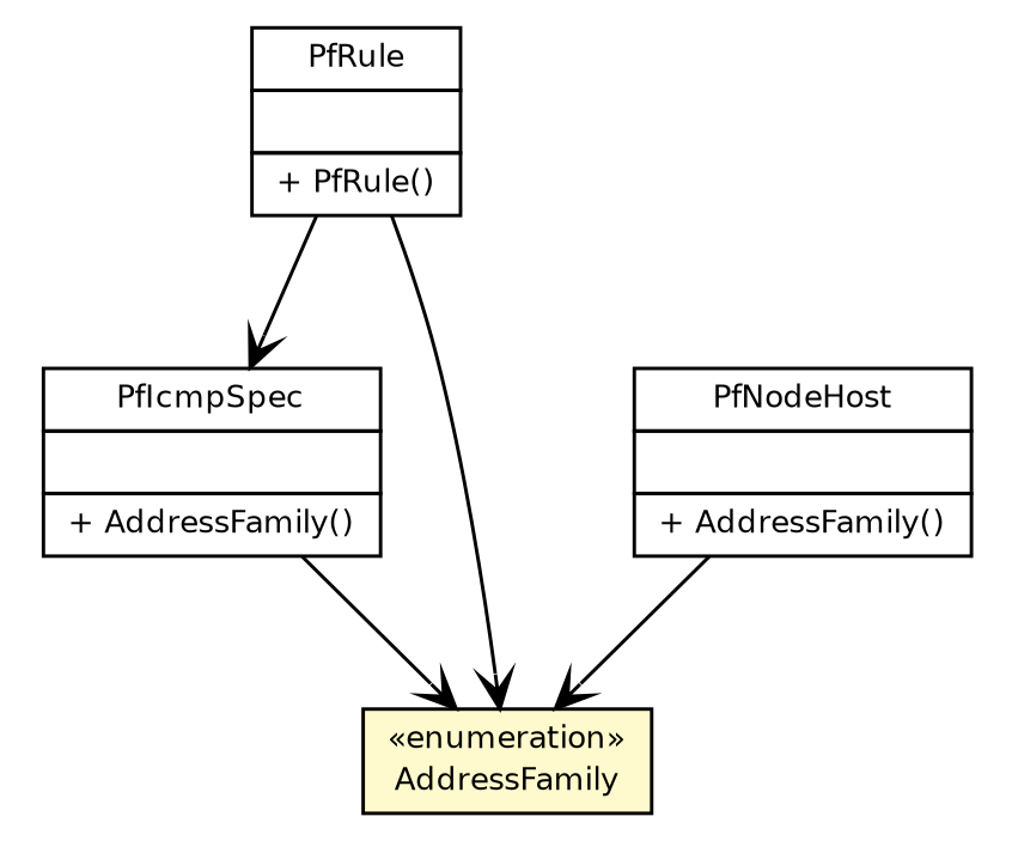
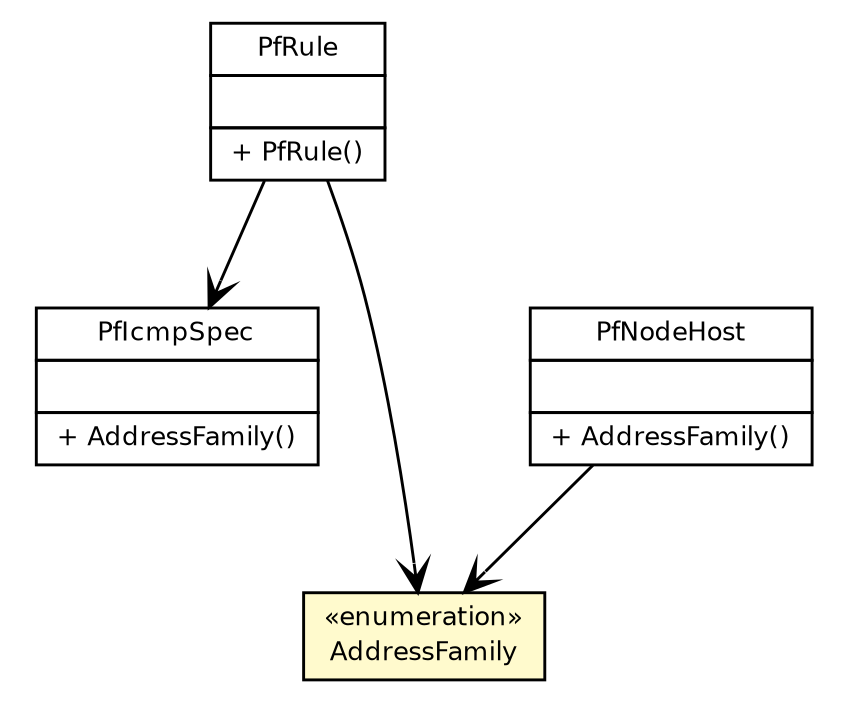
  digraph {
    node [fontcolor=black fontname=Helvetica fontsize=9.0 shape=plaintext]
    edge [arrowhead=open color=black fontcolor=black fontname=Helvetica fontsize=10.0 headport=p labelfontname=Helvetica labelfontsize=10 tailport=p]
    n1 [label=<<table border="0" cellborder="1" cellspacing="0" cellpadding="2" port="p" href="./PfIcmpSpec.html"> 		<tr><td><table border="0" cellspacing="0" cellpadding="1"> 			<tr><td> PfIcmpSpec </td></tr> 		</table></td></tr> 		<tr><td><table border="0" cellspacing="0" cellpadding="1"> 			<tr><td align="left">  </td></tr> 		</table></td></tr> 		<tr><td><table border="0" cellspacing="0" cellpadding="1"> 			<tr><td align="left"> + AddressFamily() </td></tr> 		</table></td></tr> 		</table>>]
    n2 [label=<<table border="0" cellborder="1" cellspacing="0" cellpadding="2" port="p" bgcolor="lemonChiffon" href="./AddressFamily.html"> 		<tr><td><table border="0" cellspacing="0" cellpadding="1"> 			<tr><td> &laquo;enumeration&raquo; </td></tr> 			<tr><td> AddressFamily </td></tr> 		</table></td></tr> 		</table>>]
    n3 [label=<<table border="0" cellborder="1" cellspacing="0" cellpadding="2" port="p" href="./PfRule.html"> 		<tr><td><table border="0" cellspacing="0" cellpadding="1"> 			<tr><td> PfRule </td></tr> 		</table></td></tr> 		<tr><td><table border="0" cellspacing="0" cellpadding="1"> 			<tr><td align="left">  </td></tr> 		</table></td></tr> 		<tr><td><table border="0" cellspacing="0" cellpadding="1"> 			<tr><td align="left"> + PfRule() </td></tr> 		</table></td></tr> 		</table>>]
    n4 [label=<<table border="0" cellborder="1" cellspacing="0" cellpadding="2" port="p" href="./PfNodeHost.html"> 		<tr><td><table border="0" cellspacing="0" cellpadding="1"> 			<tr><td> PfNodeHost </td></tr> 		</table></td></tr> 		<tr><td><table border="0" cellspacing="0" cellpadding="1"> 			<tr><td align="left">  </td></tr> 		</table></td></tr> 		<tr><td><table border="0" cellspacing="0" cellpadding="1"> 			<tr><td align="left"> + AddressFamily() </td></tr> 		</table></td></tr> 		</table>>]
-   n1 -> n2
    n3 -> n1
    n3 -> n2
    n4 -> n2
  }
